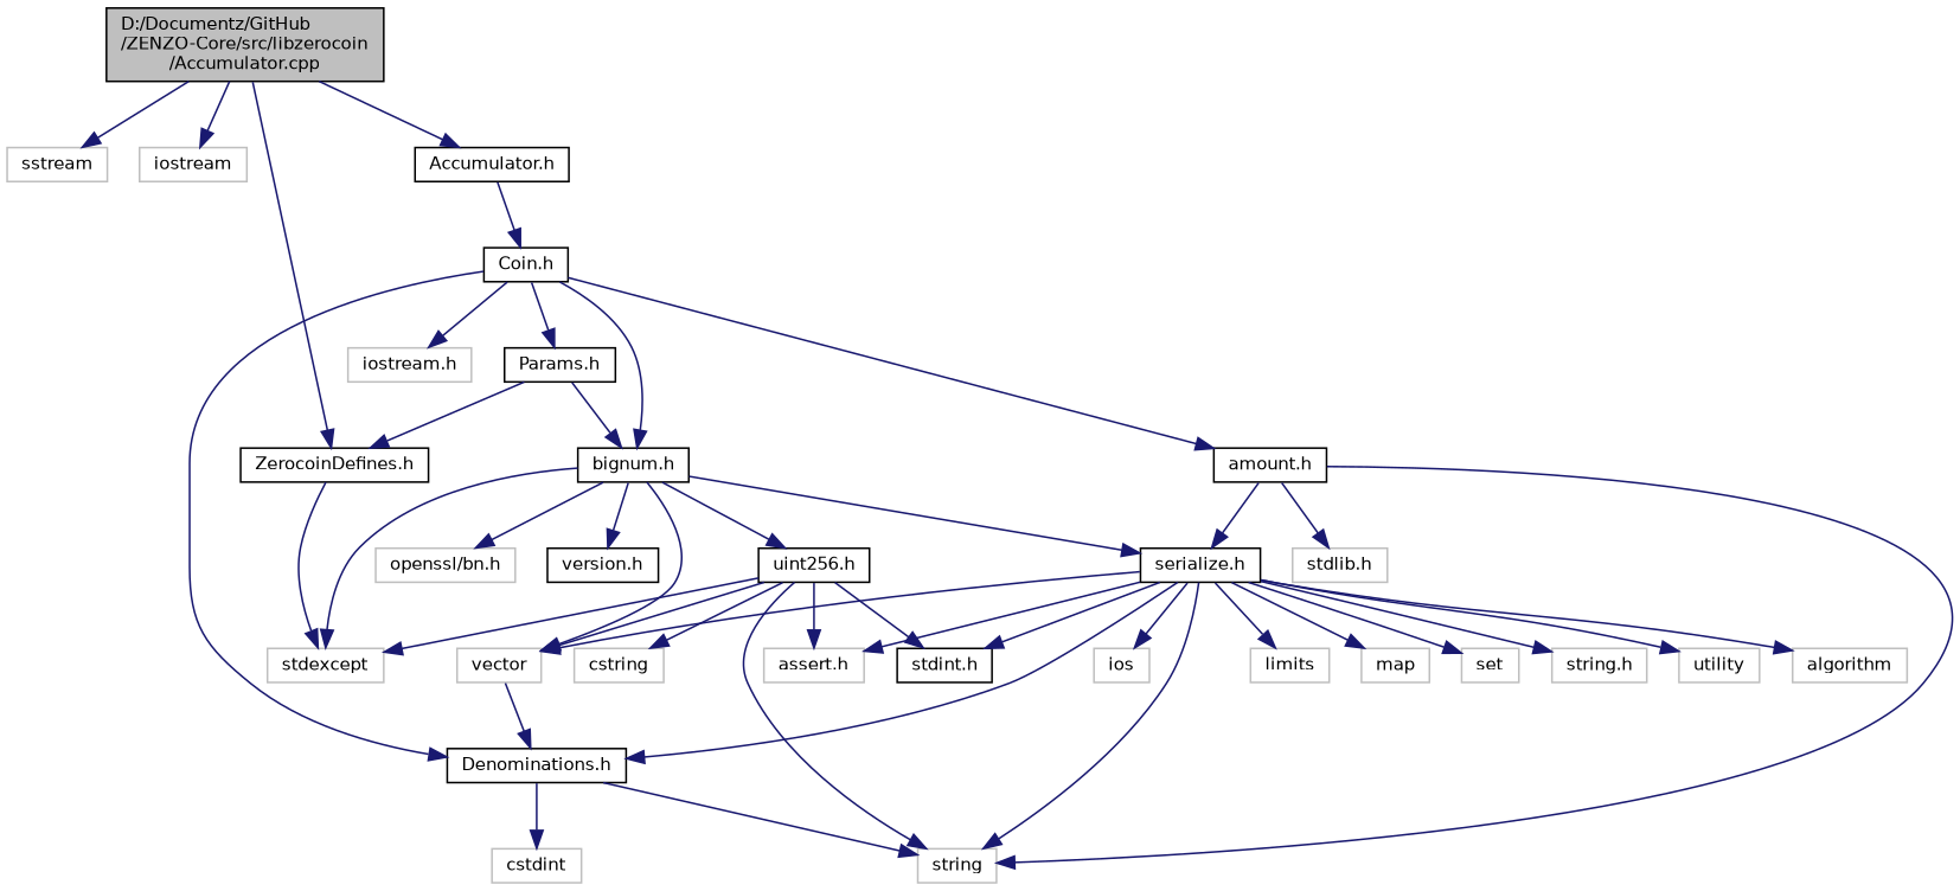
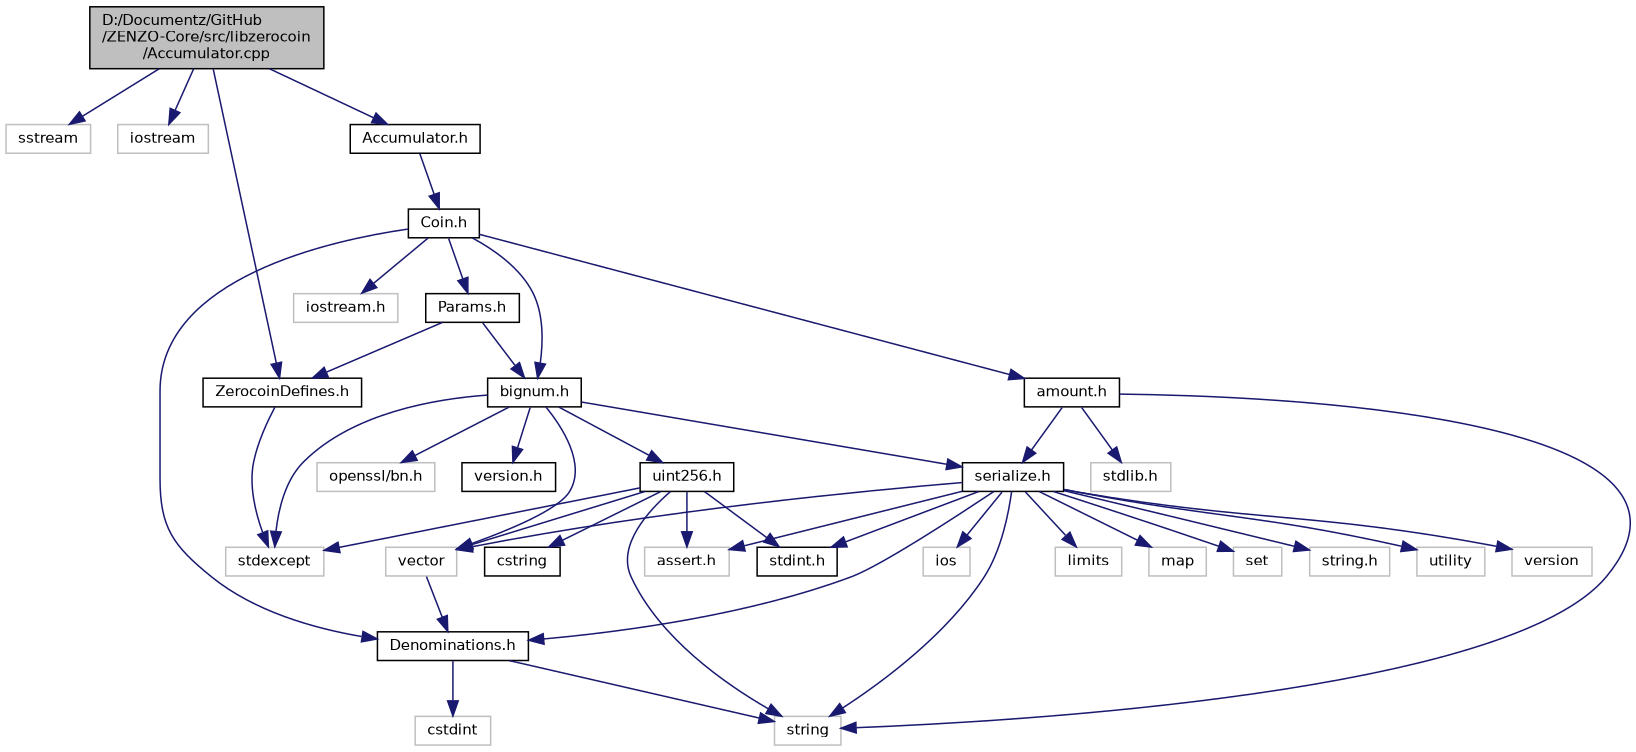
  digraph {
    node [color=grey75 fillcolor=white fontname=Helvetica fontsize=10 shape=record style=filled]
    edge [color=midnightblue fontname=Helvetica fontsize=10 labelfontname=Helvetica labelfontsize=10 style=solid]
    n1 [color=black fillcolor=grey75 fontcolor=black height=0.2 label="D:/Documentz/GitHub\l/ZENZO-Core/src/libzerocoin\l/Accumulator.cpp" width=0.4]
    n2 [height=0.2 label=sstream width=0.4]
    n3 [height=0.2 label=iostream width=0.4]
    n4 [color=black height=0.2 label="Accumulator.h" width=0.4]
    n5 [color=black height=0.2 label="ZerocoinDefines.h" width=0.4]
    n6 [color=black height=0.2 label="Coin.h" width=0.4]
    n7 [height=0.2 label=stdexcept width=0.4]
    n8 [color=black height=0.2 label="Denominations.h" width=0.4]
    n9 [color=black height=0.2 label="Params.h" width=0.4]
    n10 [color=black height=0.2 label="bignum.h" width=0.4]
    n11 [color=black height=0.2 label="amount.h" width=0.4]
    n12 [height=0.2 label="iostream.h" width=0.4]
    n13 [height=0.2 label=cstdint width=0.4]
    n14 [height=0.2 label=string width=0.4]
    n15 [height=0.2 label=vector width=0.4]
    n16 [height=0.2 label="openssl/bn.h" width=0.4]
    n17 [color=black height=0.2 label="serialize.h" width=0.4]
    n18 [color=black height=0.2 label="uint256.h" width=0.4]
    n19 [color=black height=0.2 label="version.h" width=0.4]
    n20 [height=0.2 label="stdlib.h" width=0.4]
-   n21 [height=0.2 label=algorithm width=0.4]
+   n21 [height=0.2 label=version width=0.4]
    n22 [height=0.2 label="assert.h" width=0.4]
    n23 [height=0.2 label=ios width=0.4]
    n24 [height=0.2 label=limits width=0.4]
    n25 [height=0.2 label=map width=0.4]
    n26 [height=0.2 label=set width=0.4]
    n27 [color=black height=0.2 label="stdint.h" width=0.4]
    n28 [height=0.2 label="string.h" width=0.4]
    n29 [height=0.2 label=utility width=0.4]
-   n30 [height=0.2 label=cstring width=0.4]
+   n30 [color=black height=0.2 label=cstring width=0.4]
    n1 -> n2
    n1 -> n3
    n1 -> n4
    n1 -> n5
    n4 -> n6
    n5 -> n7
    n6 -> n8
    n6 -> n9
    n6 -> n10
    n6 -> n11
    n6 -> n12
    n8 -> n13
    n8 -> n14
    n9 -> n5
    n9 -> n10
    n10 -> n7
    n10 -> n15
    n10 -> n16
    n10 -> n17
    n10 -> n18
    n10 -> n19
    n11 -> n14
    n11 -> n17
    n11 -> n20
    n15 -> n8
    n17 -> n8
    n17 -> n14
    n17 -> n15
    n17 -> n21
    n17 -> n22
    n17 -> n23
    n17 -> n24
    n17 -> n25
    n17 -> n26
    n17 -> n27
    n17 -> n28
    n17 -> n29
    n18 -> n7
    n18 -> n14
    n18 -> n15
    n18 -> n22
    n18 -> n27
    n18 -> n30
  }
